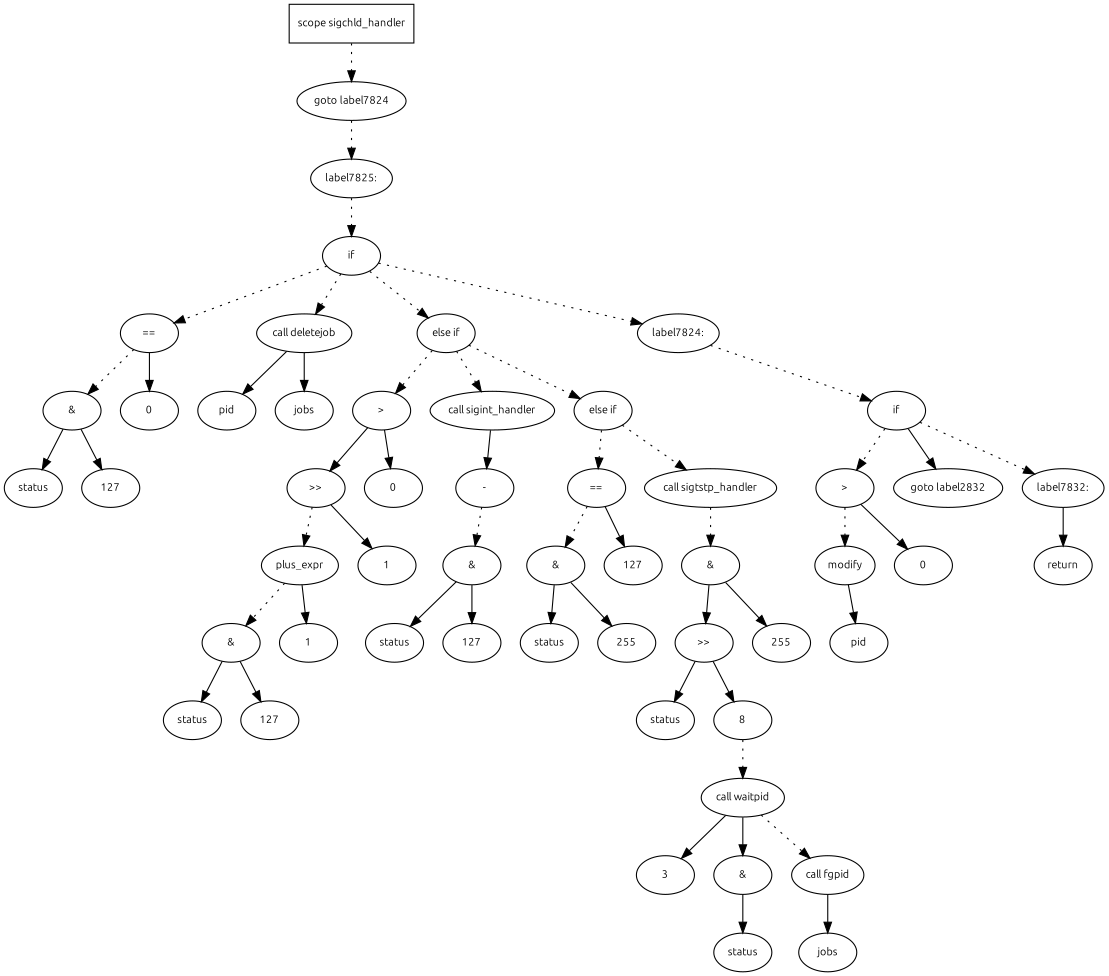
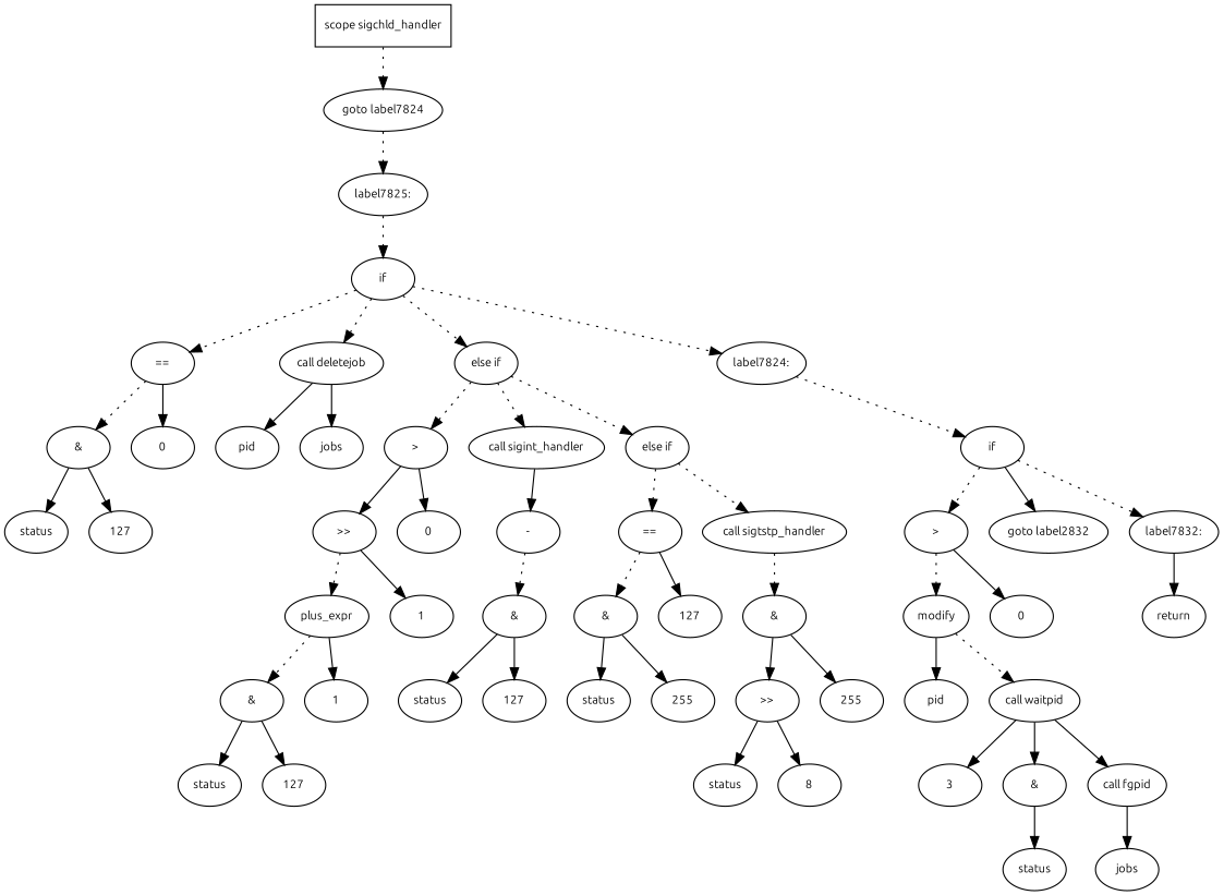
  digraph {
    fontname=Ubuntu
    fontsize=10
    node [fontname=Ubuntu fontsize=10 shape=ellipse]
    edge [fontname=Ubuntu fontsize=10]
    n1 [label="scope sigchld_handler" shape=box]
    n2 [label="goto label7824"]
    n3 [label="label7825:"]
    n4 [label=if]
    n5 [label="=="]
    n6 [label="call deletejob"]
    n7 [label="else if"]
    n8 [label="label7824:"]
    n9 [label="&"]
    n10 [label=0]
    n11 [label=pid]
    n12 [label=jobs]
    n13 [label=">"]
    n14 [label="call sigint_handler"]
    n15 [label="else if"]
    n16 [label=if]
    n17 [label=status]
    n18 [label=127]
    n19 [label=">>"]
    n20 [label=0]
    n21 [label="-"]
    n22 [label="=="]
    n23 [label="call sigtstp_handler"]
    n24 [label=plus_expr]
    n25 [label=1]
    n26 [label="&"]
    n27 [label=1]
    n28 [label=status]
    n29 [label=127]
    n30 [label="&"]
    n31 [label=status]
    n32 [label=127]
    n33 [label="&"]
    n34 [label=127]
    n35 [label="&"]
    n36 [label=status]
    n37 [label=255]
    n38 [label=">>"]
    n39 [label=255]
    n40 [label=status]
    n41 [label=8]
    n42 [label=">"]
    n43 [label="goto label2832"]
    n44 [label="label7832:"]
    n45 [label=modify]
    n46 [label=0]
    n47 [label=return]
    n48 [label=pid]
    n49 [label="call waitpid"]
    n50 [label=3]
    n51 [label="&"]
    n52 [label="call fgpid"]
    n53 [label=status]
    n54 [label=jobs]
    n1 -> n2 [style=dotted]
    n2 -> n3 [style=dotted]
    n3 -> n4 [style=dotted]
    n4 -> n5 [style=dotted]
    n4 -> n6 [style=dotted]
    n4 -> n7 [style=dotted]
    n4 -> n8 [style=dotted]
    n5 -> n9 [style=dotted]
    n5 -> n10
    n6 -> n11
    n6 -> n12
    n7 -> n13 [style=dotted]
    n7 -> n14 [style=dotted]
    n7 -> n15 [style=dotted]
    n8 -> n16 [style=dotted]
    n9 -> n17
    n9 -> n18
    n13 -> n19
    n13 -> n20
    n14 -> n21
    n15 -> n22 [style=dotted]
    n15 -> n23 [style=dotted]
    n16 -> n42 [style=dotted]
    n16 -> n43
    n16 -> n44 [style=dotted]
    n19 -> n24 [style=dotted]
    n19 -> n25
    n21 -> n30 [style=dotted]
    n22 -> n33 [style=dotted]
    n22 -> n34
    n23 -> n35 [style=dotted]
    n24 -> n26 [style=dotted]
    n24 -> n27
    n26 -> n28
    n26 -> n29
    n30 -> n31
    n30 -> n32
    n33 -> n36
    n33 -> n37
    n35 -> n38
    n35 -> n39
    n38 -> n40
    n38 -> n41
    n42 -> n45 [style=dotted]
    n42 -> n46
    n44 -> n47 [style=solid]
    n45 -> n48
-   n41 -> n49 [style=dotted]
+   n45 -> n49 [style=dotted]
    n49 -> n50
    n49 -> n51
-   n49 -> n52 [style=dotted]
+   n49 -> n52 [style=solid]
    n51 -> n53
    n52 -> n54
  }
